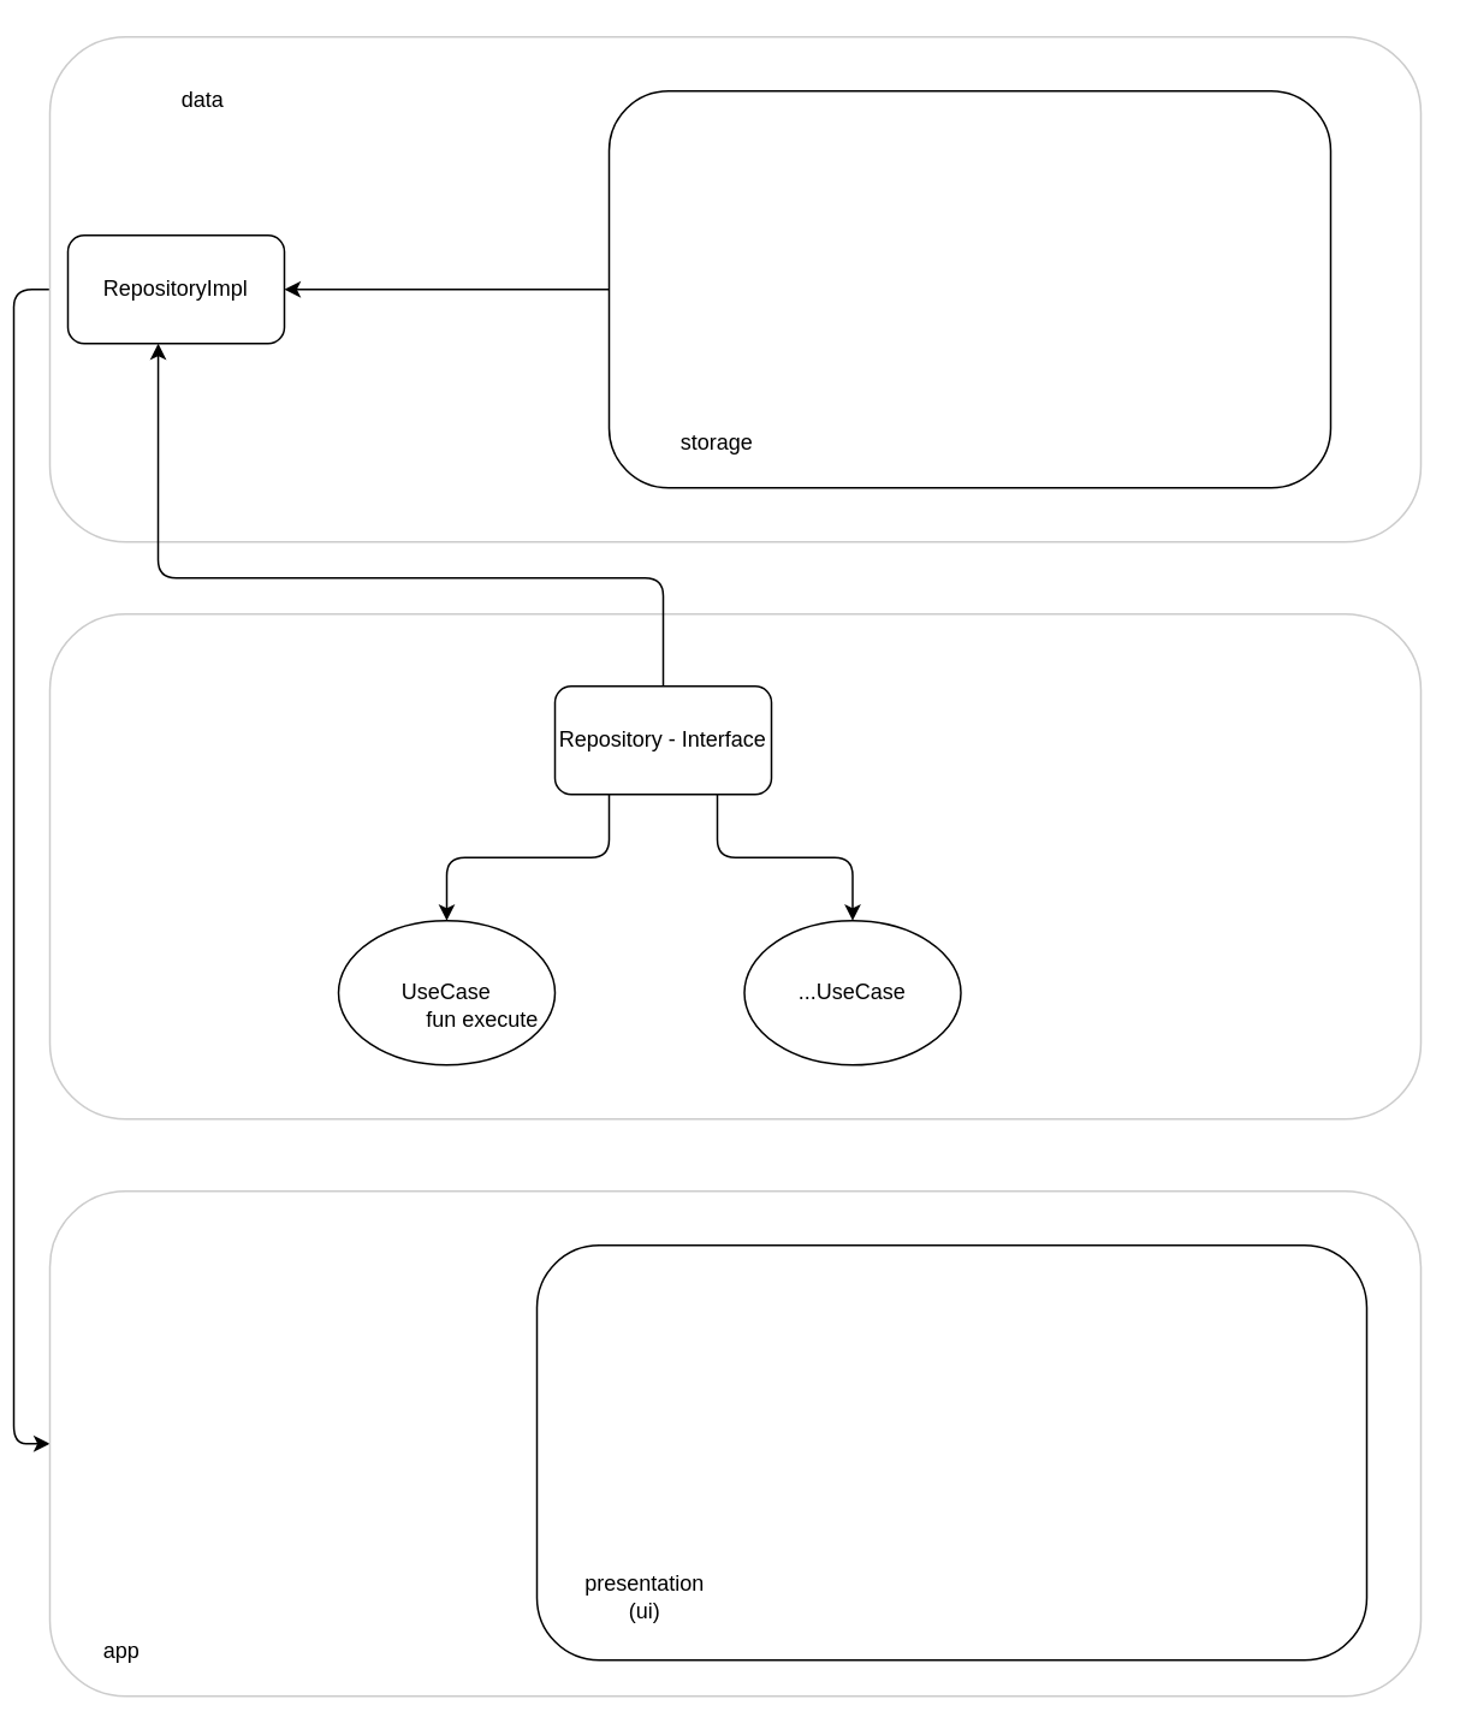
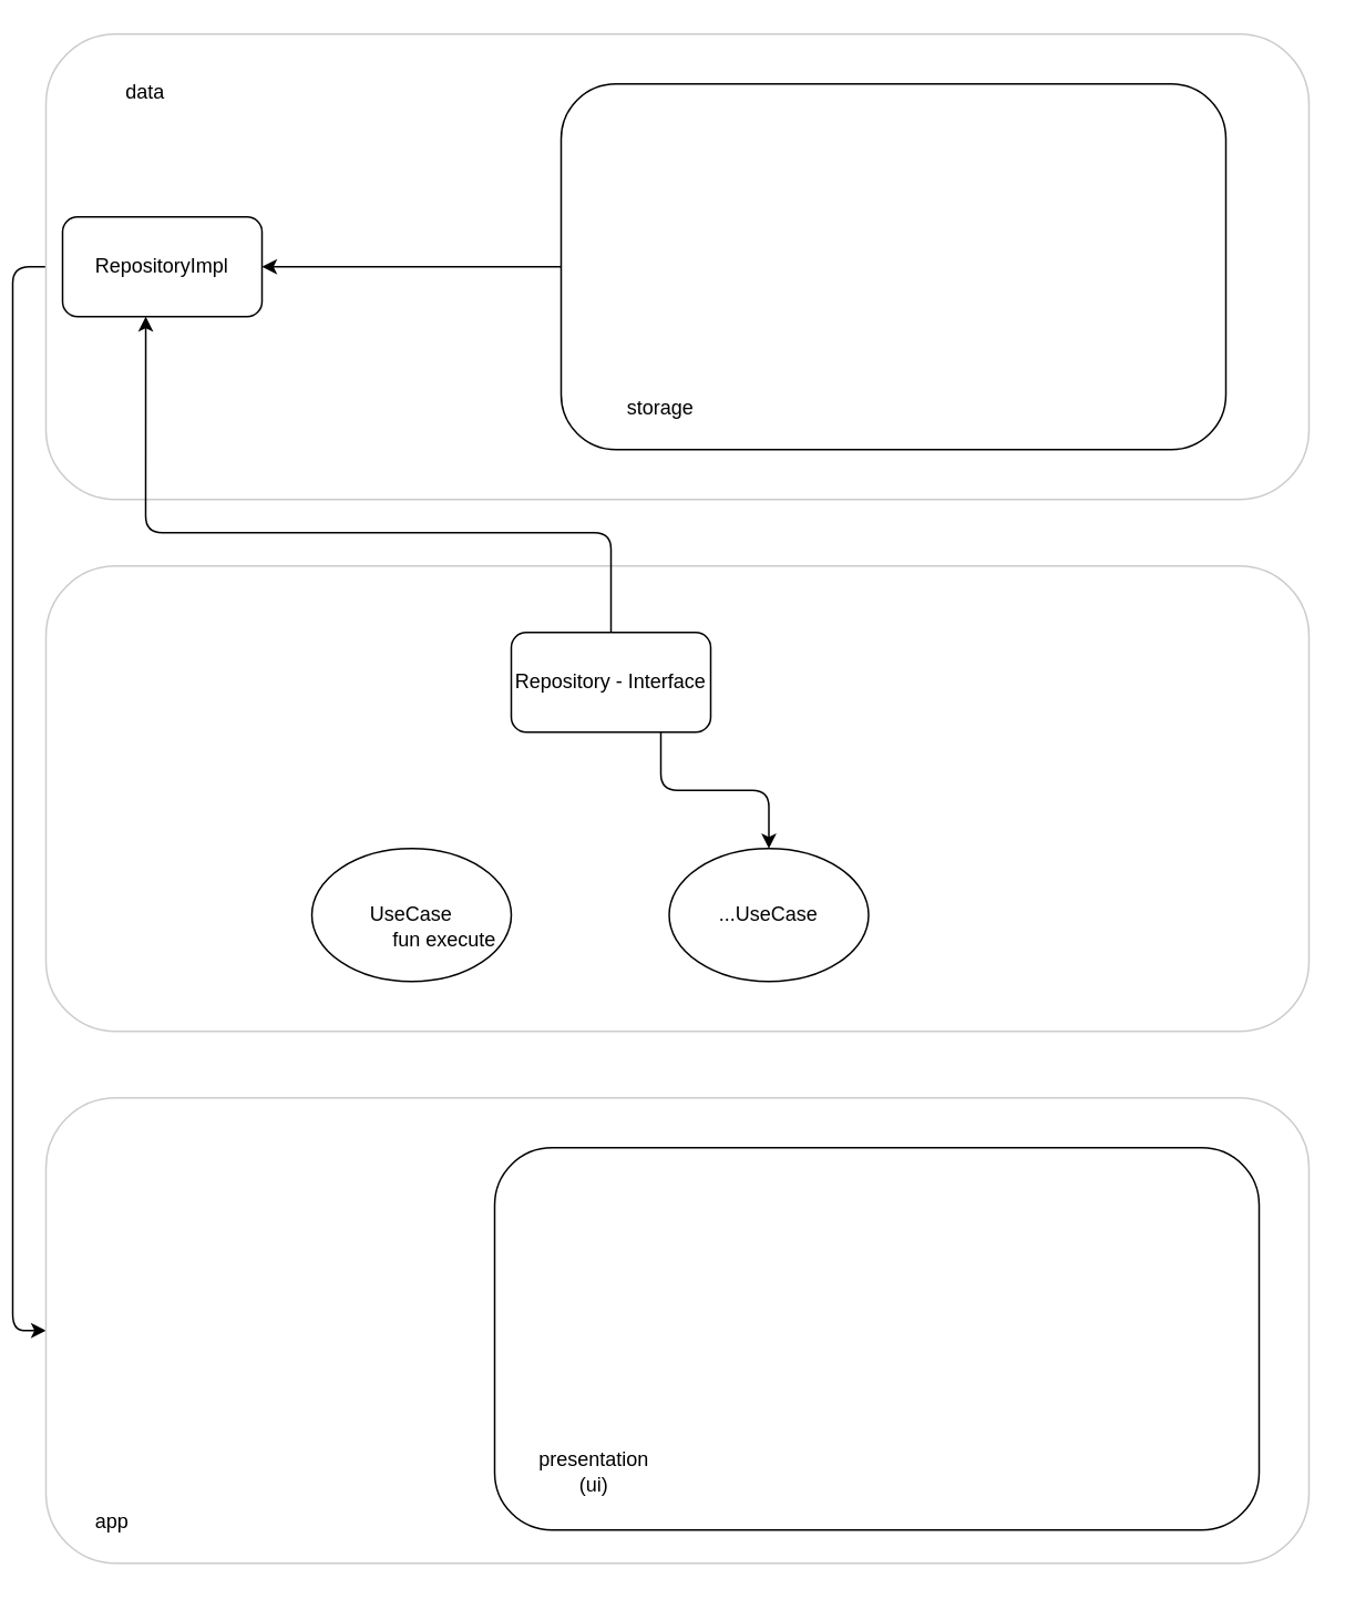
  <mxCell id="0" />
  <mxCell id="1" parent="0" />
  <mxCell id="2" value="Blocks" style="" parent="0" />
  <mxCell id="3" style="edgeStyle=orthogonalEdgeStyle;rounded=1;orthogonalLoop=1;jettySize=auto;html=1;exitX=0;exitY=0.5;exitDx=0;exitDy=0;entryX=0;entryY=0.5;entryDx=0;entryDy=0;" edge="1" parent="2" source="4" target="7"><mxGeometry relative="1" as="geometry" /></mxCell>
  <mxCell id="4" value="" style="rounded=1;whiteSpace=wrap;html=1;glass=0;shadow=0;strokeColor=#CCCCCC;" vertex="1" parent="2"><mxGeometry x="20" width="760" height="280" as="geometry" y="20" /></mxCell>
  <mxCell id="5" value="" style="rounded=1;whiteSpace=wrap;html=1;glass=0;shadow=0;strokeColor=#CCCCCC;" vertex="1" parent="2"><mxGeometry x="20" y="340" width="760" height="280" as="geometry" /></mxCell>
  <mxCell id="6" style="edgeStyle=orthogonalEdgeStyle;rounded=1;orthogonalLoop=1;jettySize=auto;html=1;exitX=0.5;exitY=0;exitDx=0;exitDy=0;entryX=0.417;entryY=1;entryDx=0;entryDy=0;entryPerimeter=0;" edge="1" parent="2" source="17" target="21"><mxGeometry relative="1" as="geometry"><Array as="points"><mxPoint x="360" y="320" /><mxPoint x="80" y="320" /></Array></mxGeometry></mxCell>
  <mxCell id="7" value="" style="rounded=1;whiteSpace=wrap;html=1;glass=0;shadow=0;align=left;strokeColor=#CCCCCC;" vertex="1" parent="2"><mxGeometry x="20" y="660" width="760" height="280" as="geometry" /></mxCell>
  <mxCell id="8" value="app" style="text;html=1;strokeColor=none;fillColor=none;align=center;verticalAlign=middle;whiteSpace=wrap;rounded=0;shadow=0;glass=0;sketch=0;" vertex="1" parent="2"><mxGeometry x="30" y="900" width="60" height="30" as="geometry" /></mxCell>
  <mxCell id="9" value="" style="rounded=1;whiteSpace=wrap;html=1;shadow=0;glass=0;sketch=0;" vertex="1" parent="2"><mxGeometry x="290" y="690" width="460" height="230" as="geometry" /></mxCell>
  <mxCell id="10" value="presentation (ui)" style="text;html=1;strokeColor=none;fillColor=none;align=center;verticalAlign=middle;whiteSpace=wrap;rounded=0;shadow=0;glass=0;sketch=0;" vertex="1" parent="2"><mxGeometry x="320" y="870" width="60" height="30" as="geometry" /></mxCell>
  <mxCell id="11" style="edgeStyle=orthogonalEdgeStyle;rounded=1;orthogonalLoop=1;jettySize=auto;html=1;exitX=0;exitY=0.5;exitDx=0;exitDy=0;" edge="1" parent="2" source="12" target="21"><mxGeometry relative="1" as="geometry" /></mxCell>
  <mxCell id="12" value="" style="rounded=1;whiteSpace=wrap;html=1;shadow=0;glass=0;sketch=0;" vertex="1" parent="2"><mxGeometry x="330" y="50" width="400" height="220" as="geometry" /></mxCell>
- <mxCell id="13" value="data" style="text;html=1;strokeColor=none;fillColor=none;align=center;verticalAlign=middle;whiteSpace=wrap;rounded=0;shadow=0;glass=0;sketch=0;" vertex="1" parent="2"><mxGeometry x="75" y="40" width="60" height="30" as="geometry" /></mxCell>
+ <mxCell id="13" value="data" style="text;html=1;strokeColor=none;fillColor=none;align=center;verticalAlign=middle;whiteSpace=wrap;rounded=0;shadow=0;glass=0;sketch=0;" vertex="1" parent="2"><mxGeometry x="50" y="40" width="60" height="30" as="geometry" /></mxCell>
  <mxCell id="14" value="storage" style="text;html=1;strokeColor=none;fillColor=none;align=center;verticalAlign=middle;whiteSpace=wrap;rounded=0;shadow=0;glass=0;sketch=0;" vertex="1" parent="2"><mxGeometry x="360" y="230" width="60" height="30" as="geometry" /></mxCell>
- <mxCell id="15" style="edgeStyle=orthogonalEdgeStyle;rounded=1;orthogonalLoop=1;jettySize=auto;html=1;exitX=0.25;exitY=1;exitDx=0;exitDy=0;" edge="1" parent="2" source="17" target="18"><mxGeometry relative="1" as="geometry" /></mxCell>
  <mxCell id="16" style="edgeStyle=orthogonalEdgeStyle;rounded=1;orthogonalLoop=1;jettySize=auto;html=1;exitX=0.75;exitY=1;exitDx=0;exitDy=0;" edge="1" parent="2" source="17" target="19"><mxGeometry relative="1" as="geometry" /></mxCell>
  <mxCell id="17" value="Repository - Interface" style="rounded=1;whiteSpace=wrap;html=1;shadow=0;glass=0;sketch=0;" vertex="1" parent="2"><mxGeometry x="300" y="380" width="120" height="60" as="geometry" /></mxCell>
  <mxCell id="18" value="UseCase" style="ellipse;whiteSpace=wrap;html=1;rounded=1;shadow=0;glass=0;sketch=0;" vertex="1" parent="2"><mxGeometry x="180" y="510" width="120" height="80" as="geometry" /></mxCell>
- <mxCell id="19" value="...UseCase" style="ellipse;whiteSpace=wrap;html=1;rounded=1;shadow=0;glass=0;sketch=0;" vertex="1" parent="2"><mxGeometry x="405" y="510" width="120" height="80" as="geometry" /></mxCell>
+ <mxCell id="19" value="...UseCase" style="ellipse;whiteSpace=wrap;html=1;rounded=1;shadow=0;glass=0;sketch=0;" vertex="1" parent="2"><mxGeometry x="395" y="510" width="120" height="80" as="geometry" /></mxCell>
  <mxCell id="20" value="fun execute" style="text;html=1;strokeColor=none;fillColor=none;align=center;verticalAlign=middle;whiteSpace=wrap;rounded=0;shadow=0;glass=0;sketch=0;" vertex="1" parent="2"><mxGeometry x="220" y="550" width="80" height="30" as="geometry" /></mxCell>
  <mxCell id="21" value="RepositoryImpl" style="rounded=1;whiteSpace=wrap;html=1;shadow=0;glass=0;sketch=0;" vertex="1" parent="2"><mxGeometry x="30" y="130" width="120" height="60" as="geometry" /></mxCell>
